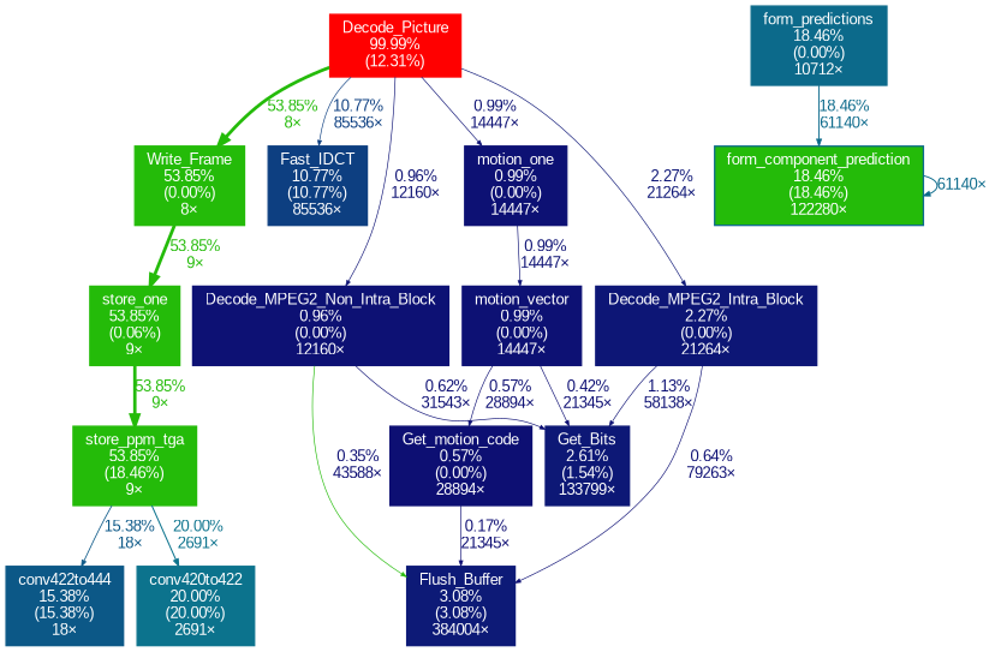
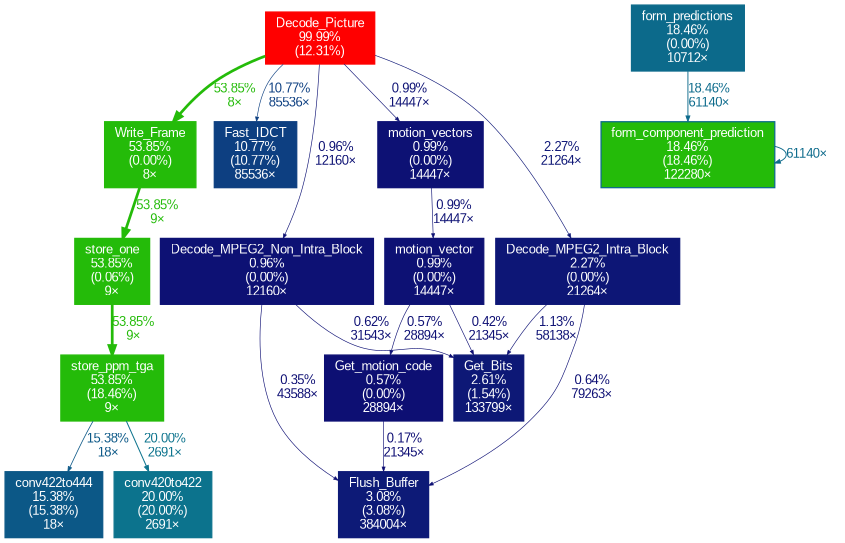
  digraph {
    fontname=Arial
    nodesep=0.125
    ranksep=0.25
    node [color="#24bb09" fontcolor="#ffffff" fontname=Arial fontsize=10.00 shape=box style=filled]
    edge [arrowsize=0.35 color="#0d1174" fontcolor="#0d1174" fontname=Arial fontsize=10.00 labeldistance=0.50 penwidth=0.50]
    n1 [color="#ff0000" height=0 label="Decode_Picture\n99.99%\n(12.31%)" width=0]
    n2 [height=0 label="Write_Frame\n53.85%\n(0.00%)\n8×" width=0]
    n3 [color="#0d3f81" height=0 label="Fast_IDCT\n10.77%\n(10.77%)\n85536×" width=0]
    n4 [color="#0d1676" height=0 label="Decode_MPEG2_Intra_Block\n2.27%\n(0.00%)\n21264×" width=0]
-   n5 [color="#0d1174" height=0 label="motion_one\n0.99%\n(0.00%)\n14447×" width=0]
+   n5 [color="#0d1174" height=0 label="motion_vectors\n0.99%\n(0.00%)\n14447×" width=0]
    n6 [color="#0d1174" height=0 label="Decode_MPEG2_Non_Intra_Block\n0.96%\n(0.00%)\n12160×" width=0]
    n7 [height=0 label="store_one\n53.85%\n(0.06%)\n9×" width=0]
    n8 [color="#0c6a8b" height=0 label="form_predictions\n18.46%\n(0.00%)\n10712×" width=0]
    n9 [color="#0c6a8b" fillcolor="#24bb09" height=0 label="form_component_prediction\n18.46%\n(18.46%)\n122280×" width=0]
    n10 [color="#0d1a77" height=0 label="Flush_Buffer\n3.08%\n(3.08%)\n384004×" width=0]
    n11 [color="#0d1876" height=0 label="Get_Bits\n2.61%\n(1.54%)\n133799×" width=0]
    n12 [color="#0d1174" height=0 label="motion_vector\n0.99%\n(0.00%)\n14447×" width=0]
    n13 [height=0 label="store_ppm_tga\n53.85%\n(18.46%)\n9×" width=0]
    n14 [color="#0d0f73" height=0 label="Get_motion_code\n0.57%\n(0.00%)\n28894×" width=0]
    n15 [color="#0c738d" height=0 label="conv420to422\n20.00%\n(20.00%)\n2691×" width=0]
    n16 [color="#0c5887" height=0 label="conv422to444\n15.38%\n(15.38%)\n18×" width=0]
    n1 -> n2 [arrowsize=0.73 color="#24bb09" fontcolor="#24bb09" label="53.85%\n8×" labeldistance=2.15 penwidth=2.15]
    n1 -> n3 [color="#0d3f81" fontcolor="#0d3f81" label="10.77%\n85536×"]
    n1 -> n4 [color="#0d1676" fontcolor="#0d1676" label="2.27%\n21264×"]
    n1 -> n5 [label="0.99%\n14447×"]
    n1 -> n6 [label="0.96%\n12160×"]
    n2 -> n7 [arrowsize=0.73 color="#24bb09" fontcolor="#24bb09" label="53.85%\n9×" labeldistance=2.15 penwidth=2.15]
    n4 -> n10 [color="#0d0f74" fontcolor="#0d0f74" label="0.64%\n79263×"]
    n4 -> n11 [label="1.13%\n58138×"]
    n5 -> n12 [label="0.99%\n14447×"]
-   n6 -> n10 [color="#24bb09" fontcolor="#0d0e73" label="0.35%\n43588×"]
+   n6 -> n10 [color="#0d0e73" fontcolor="#0d0e73" label="0.35%\n43588×"]
    n6 -> n11 [color="#0d0f74" fontcolor="#0d0f74" label="0.62%\n31543×"]
    n7 -> n13 [arrowsize=0.73 color="#24bb09" fontcolor="#24bb09" label="53.85%\n9×" labeldistance=2.15 penwidth=2.15]
    n8 -> n9 [arrowsize=0.43 color="#0c6a8b" fontcolor="#0c6a8b" label="18.46%\n61140×" labeldistance=0.74 penwidth=0.74]
    n9 -> n9 [arrowsize=0.43 color="#0c6a8b" fontcolor="#0c6a8b" label="61140×" labeldistance=0.74 penwidth=0.74]
    n12 -> n11 [color="#0d0e73" fontcolor="#0d0e73" label="0.42%\n21345×"]
    n12 -> n14 [color="#0d0f73" fontcolor="#0d0f73" label="0.57%\n28894×"]
    n13 -> n15 [arrowsize=0.45 color="#0c738d" fontcolor="#0c738d" label="20.00%\n2691×" labeldistance=0.80 penwidth=0.80]
    n13 -> n16 [arrowsize=0.39 color="#0c5887" fontcolor="#0c5887" label="15.38%\n18×" labeldistance=0.62 penwidth=0.62]
    n14 -> n10 [color="#0d0d73" fontcolor="#0d0d73" label="0.17%\n21345×"]
  }
